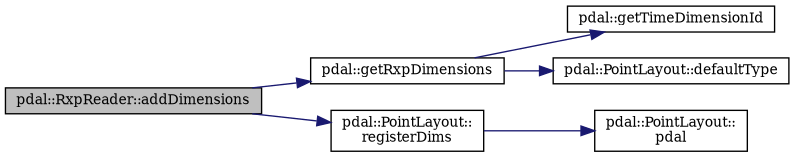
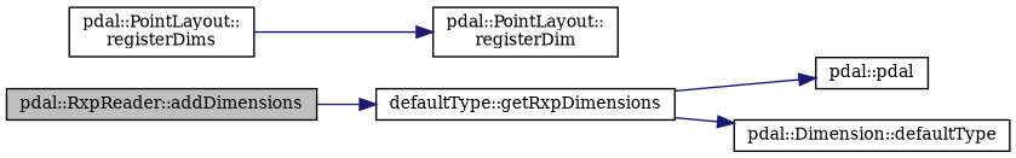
  digraph {
    fontname="DejaVu Serif"
    rankdir=LR
    node [color=black fillcolor=white fontname="DejaVu Serif" fontsize=10 shape=record style=filled]
    edge [color=midnightblue fontname="DejaVu Serif" fontsize=10 labelfontname=Helvetica labelfontsize=10 style=solid]
    n1 [fillcolor=grey75 fontcolor=black height=0.2 label="pdal::RxpReader::addDimensions" width=0.4]
-   n2 [height=0.2 label="pdal::getRxpDimensions" width=0.4]
+   n2 [height=0.2 label="defaultType::getRxpDimensions" width=0.4]
    n3 [height=0.2 label="pdal::PointLayout::\lregisterDims" width=0.4]
-   n4 [height=0.2 label="pdal::getTimeDimensionId" width=0.4]
-   n5 [height=0.2 label="pdal::PointLayout::defaultType" width=0.4]
-   n6 [height=0.2 label="pdal::PointLayout::\lpdal" width=0.4]
+   n4 [height=0.2 label="pdal::pdal" width=0.4]
+   n5 [height=0.2 label="pdal::Dimension::defaultType" width=0.4]
+   n6 [height=0.2 label="pdal::PointLayout::\lregisterDim" width=0.4]
    n1 -> n2
-   n1 -> n3
    n2 -> n4
    n2 -> n5
    n3 -> n6
  }
